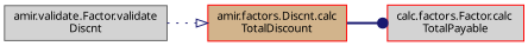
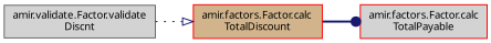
  digraph {
    rankdir=LR
    node [color=red fillcolor=lightgrey fontname="FreeSans.ttf" fontsize=10 shape=record style=filled]
    edge [color=midnightblue fontname="FreeSans.ttf" fontsize=10 labelfontname="FreeSans.ttf" labelfontsize=10]
    n1 [color=gray40 fontcolor=black height=0.2 label="amir.validate.Factor.validate\lDiscnt" width=0.4]
-   n2 [fillcolor=tan height=0.2 label="amir.factors.Discnt.calc\lTotalDiscount" width=0.4]
-   n3 [height=0.2 label="calc.factors.Factor.calc\lTotalPayable" width=0.4]
+   n2 [fillcolor=tan height=0.2 label="amir.factors.Factor.calc\lTotalDiscount" width=0.4]
+   n3 [height=0.2 label="amir.factors.Factor.calc\lTotalPayable" width=0.4]
    n1 -> n2 [arrowhead=onormal style=dotted]
    n2 -> n3 [arrowhead=dot style=bold]
  }
